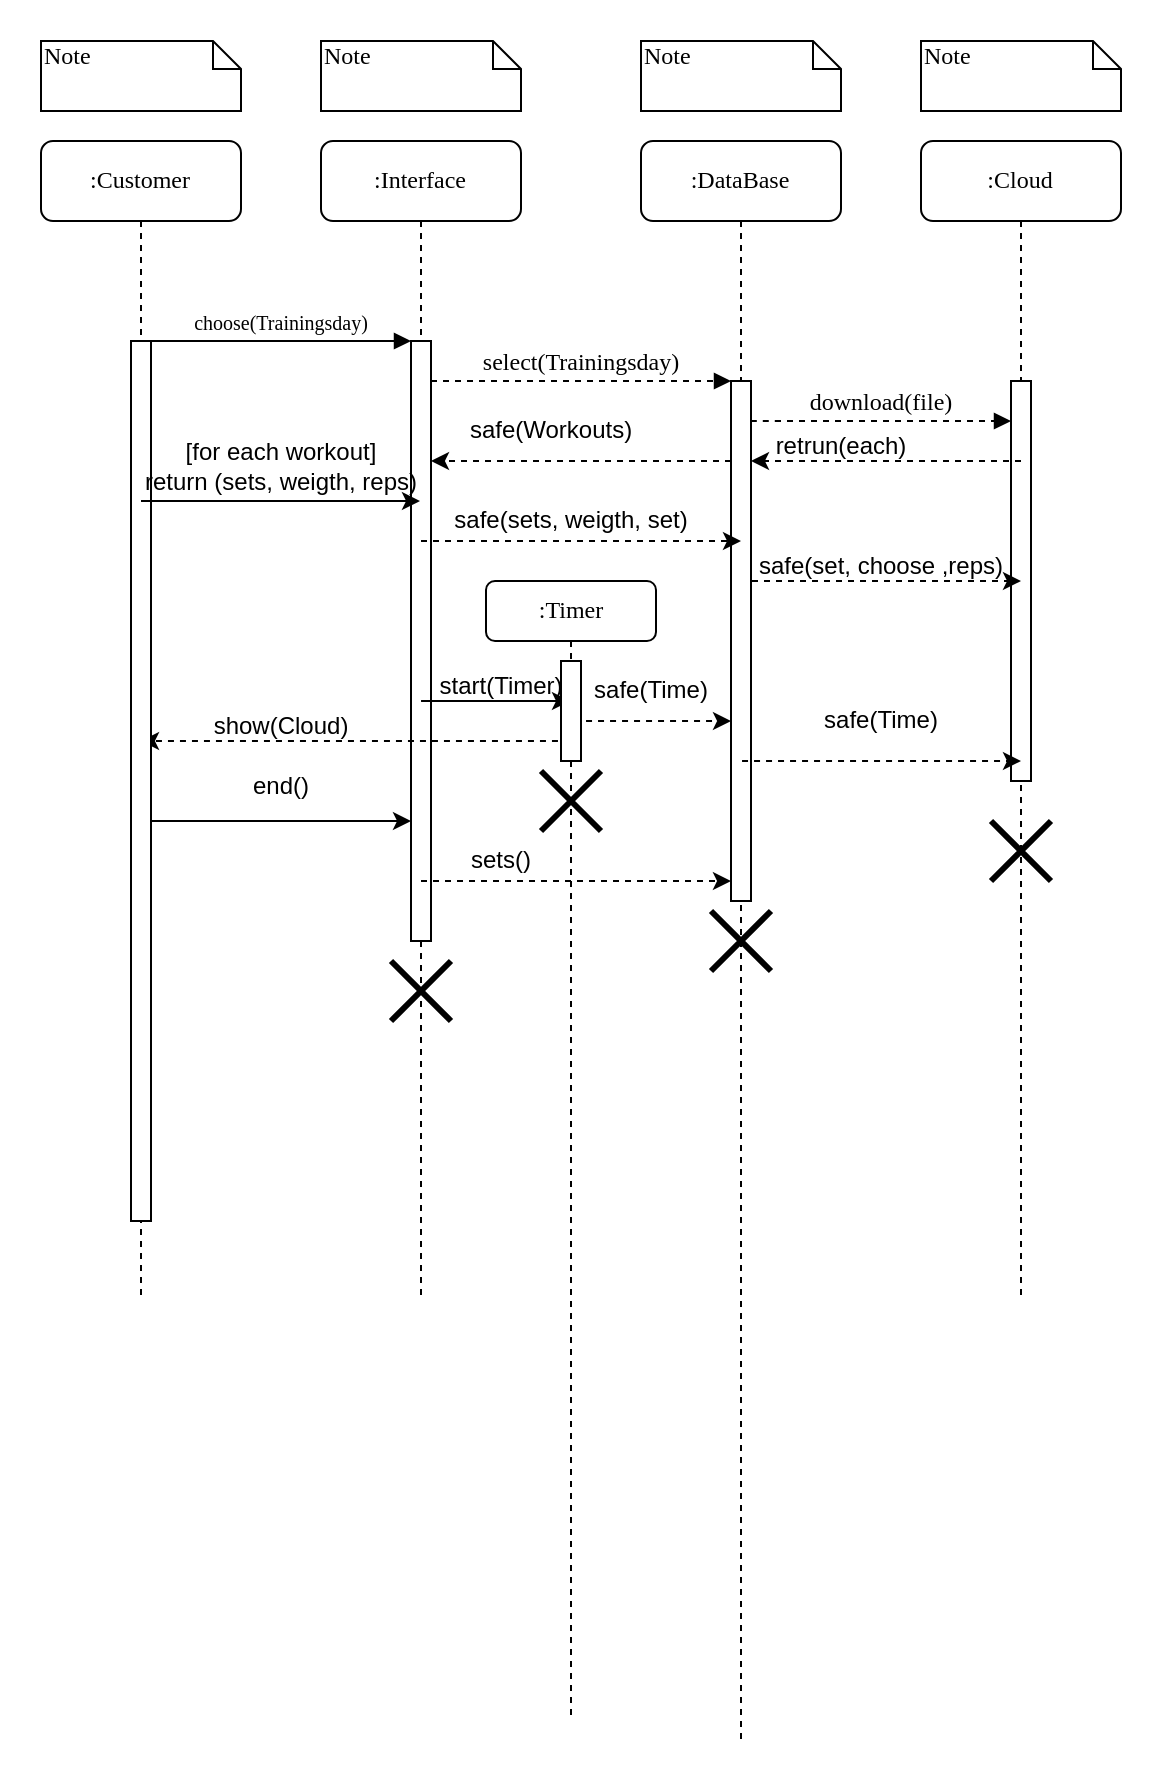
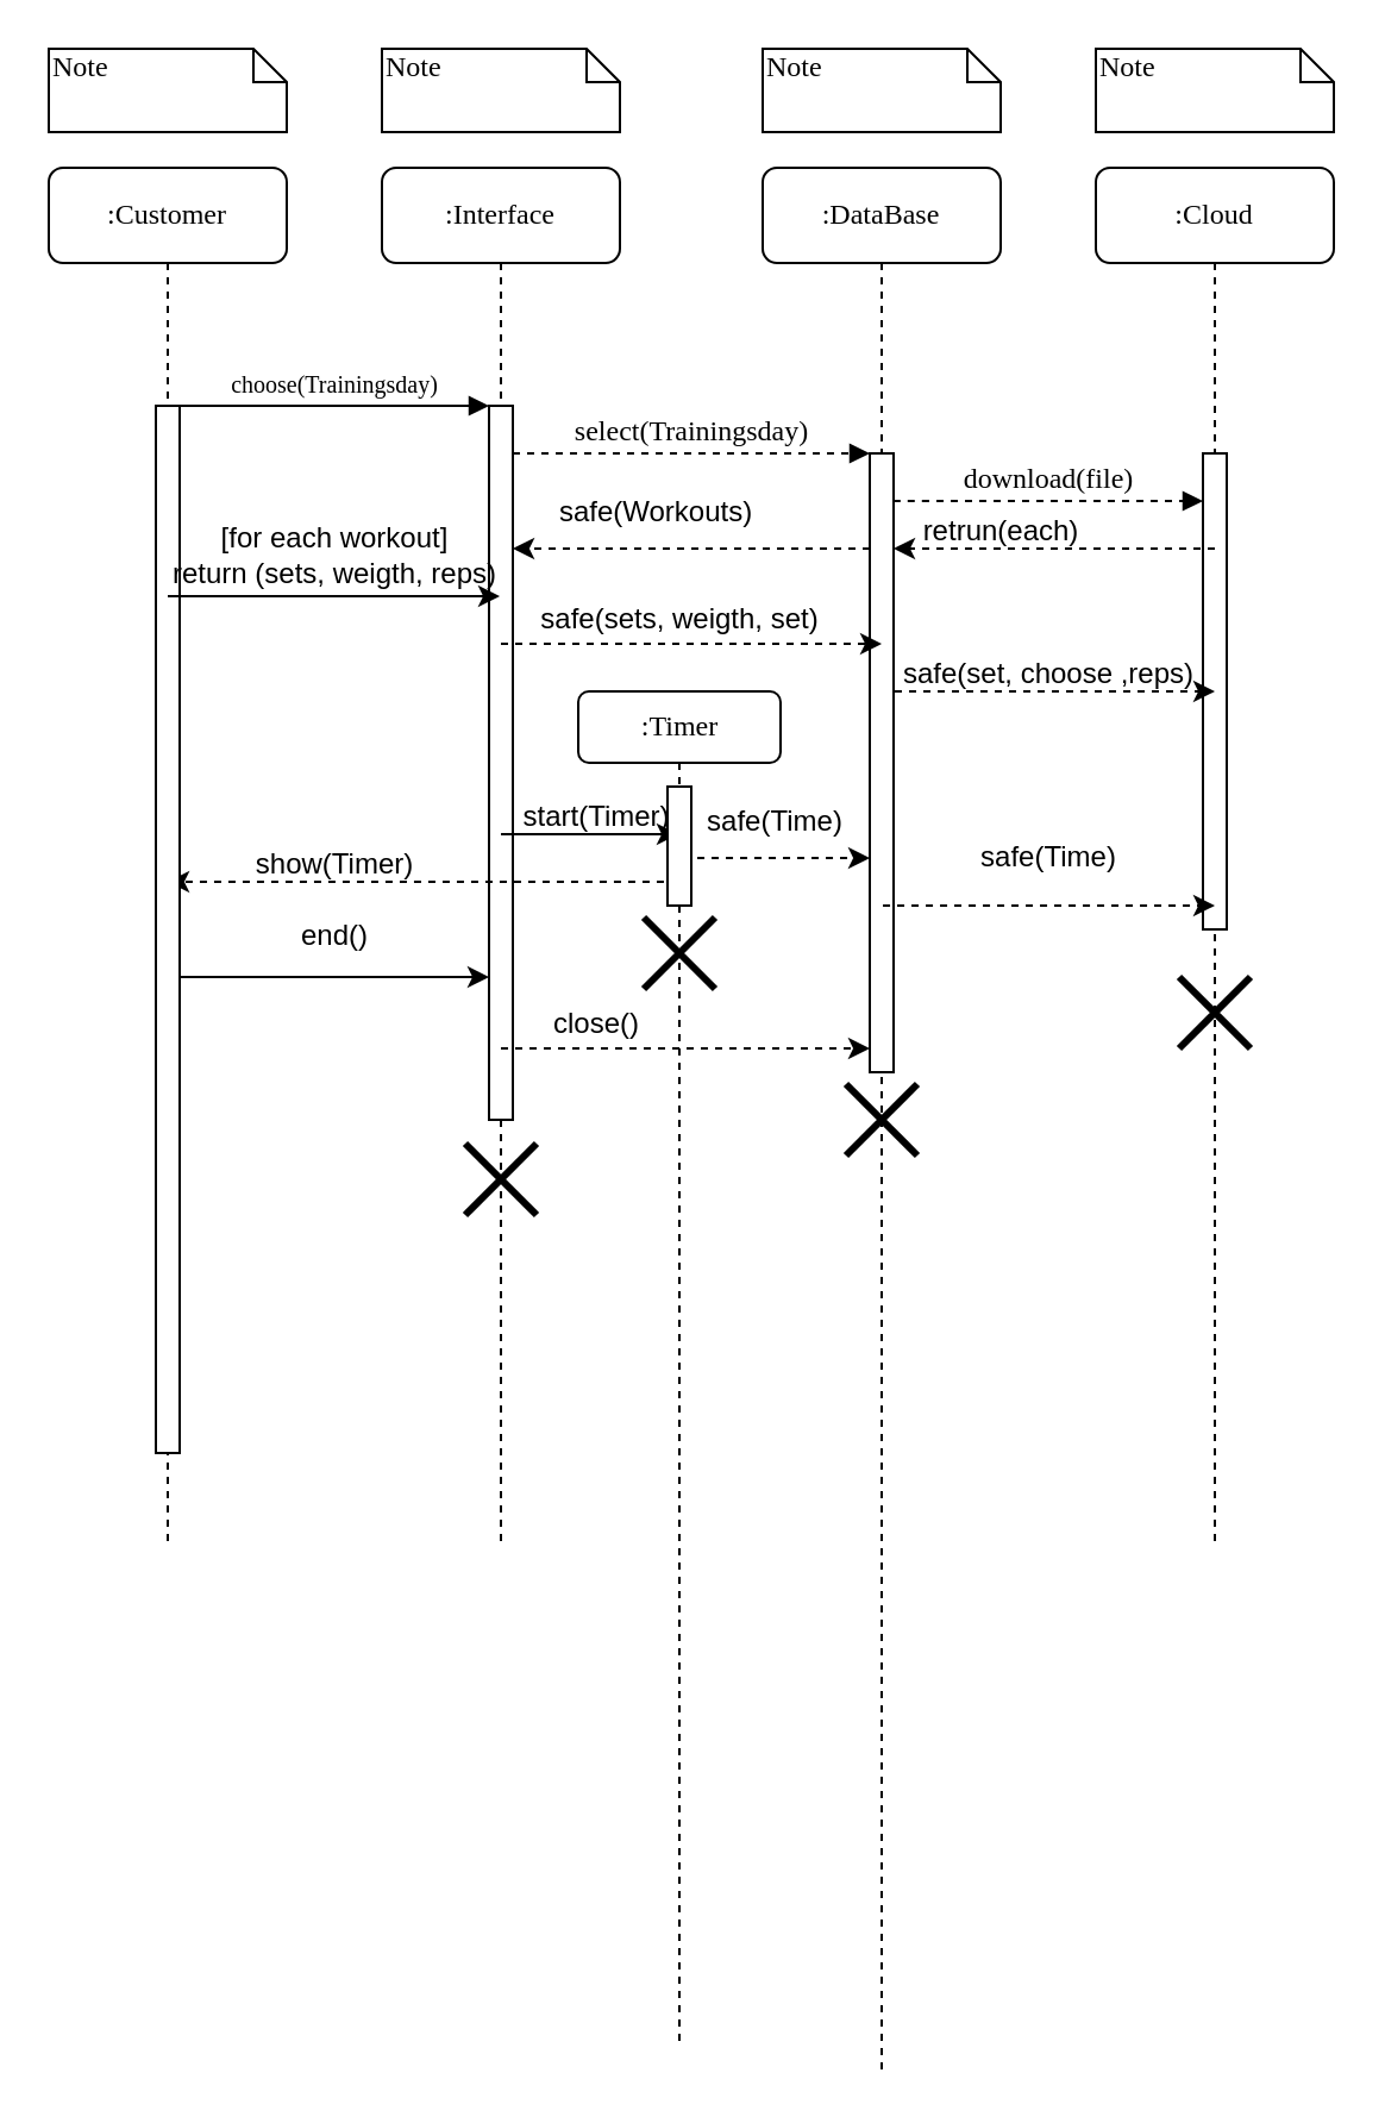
  <mxCell id="0" />
  <mxCell id="1" parent="0" />
  <mxCell id="2" value=":Interface" style="shape=umlLifeline;perimeter=lifelinePerimeter;whiteSpace=wrap;html=1;container=1;collapsible=0;recursiveResize=0;outlineConnect=0;rounded=1;shadow=0;comic=0;labelBackgroundColor=none;strokeWidth=1;fontFamily=Verdana;fontSize=12;align=center;" parent="1" vertex="1"><mxGeometry x="160" y="70" width="100" height="580" as="geometry" /></mxCell>
  <mxCell id="3" value="" style="html=1;points=[];perimeter=orthogonalPerimeter;rounded=0;shadow=0;comic=0;labelBackgroundColor=none;strokeWidth=1;fontFamily=Verdana;fontSize=12;align=center;" parent="2" vertex="1"><mxGeometry x="45" y="100" width="10" height="300" as="geometry" /></mxCell>
  <mxCell id="4" value="" style="endArrow=classic;html=1;rounded=0;dashed=1;" edge="1" parent="2"><mxGeometry width="50" height="50" relative="1" as="geometry"><mxPoint x="124.48" y="300" as="sourcePoint" /><mxPoint x="-89.996" y="300" as="targetPoint" /></mxGeometry></mxCell>
  <mxCell id="5" value="" style="endArrow=classic;html=1;rounded=0;" edge="1" parent="2"><mxGeometry width="50" height="50" relative="1" as="geometry"><mxPoint x="-94.476" y="340.0" as="sourcePoint" /><mxPoint x="45" y="340.0" as="targetPoint" /></mxGeometry></mxCell>
  <mxCell id="6" value="" style="shape=umlDestroy;whiteSpace=wrap;html=1;strokeWidth=3;targetShapes=umlLifeline;" vertex="1" parent="2"><mxGeometry x="35" y="410" width="30" height="30" as="geometry" /></mxCell>
  <mxCell id="7" value=":DataBase" style="shape=umlLifeline;perimeter=lifelinePerimeter;whiteSpace=wrap;html=1;container=1;collapsible=0;recursiveResize=0;outlineConnect=0;rounded=1;shadow=0;comic=0;labelBackgroundColor=none;strokeWidth=1;fontFamily=Verdana;fontSize=12;align=center;" parent="1" vertex="1"><mxGeometry x="320" y="70" width="100" height="800" as="geometry" /></mxCell>
  <mxCell id="8" value="" style="html=1;points=[];perimeter=orthogonalPerimeter;rounded=0;shadow=0;comic=0;labelBackgroundColor=none;strokeWidth=1;fontFamily=Verdana;fontSize=12;align=center;" parent="7" vertex="1"><mxGeometry x="45" y="120" width="10" height="260" as="geometry" /></mxCell>
  <mxCell id="9" value="" style="endArrow=classic;html=1;rounded=0;dashed=1;" edge="1" parent="7"><mxGeometry width="50" height="50" relative="1" as="geometry"><mxPoint x="-110" y="200" as="sourcePoint" /><mxPoint x="50" y="200" as="targetPoint" /></mxGeometry></mxCell>
  <mxCell id="10" value="safe(sets, weigth, set)" style="text;html=1;align=center;verticalAlign=middle;resizable=0;points=[];autosize=1;strokeColor=none;fillColor=none;" vertex="1" parent="7"><mxGeometry x="-110" y="175" width="150" height="30" as="geometry" /></mxCell>
  <mxCell id="11" value="" style="endArrow=classic;html=1;rounded=0;" edge="1" parent="7" target="37"><mxGeometry width="50" height="50" relative="1" as="geometry"><mxPoint x="-109.976" y="280" as="sourcePoint" /><mxPoint x="40" y="280" as="targetPoint" /></mxGeometry></mxCell>
  <mxCell id="12" value="" style="endArrow=classic;html=1;rounded=0;dashed=1;" edge="1" parent="7"><mxGeometry width="50" height="50" relative="1" as="geometry"><mxPoint x="-39.476" y="290" as="sourcePoint" /><mxPoint x="45" y="290" as="targetPoint" /></mxGeometry></mxCell>
  <mxCell id="13" value="safe(Time)" style="text;html=1;align=center;verticalAlign=middle;resizable=0;points=[];autosize=1;strokeColor=none;fillColor=none;" vertex="1" parent="7"><mxGeometry x="-35" y="260" width="80" height="30" as="geometry" /></mxCell>
  <mxCell id="14" value="" style="endArrow=classic;html=1;rounded=0;dashed=1;" edge="1" parent="7"><mxGeometry width="50" height="50" relative="1" as="geometry"><mxPoint x="-109.996" y="370.0" as="sourcePoint" /><mxPoint x="44.98" y="370.0" as="targetPoint" /></mxGeometry></mxCell>
  <mxCell id="15" value="" style="shape=umlDestroy;whiteSpace=wrap;html=1;strokeWidth=3;targetShapes=umlLifeline;" vertex="1" parent="7"><mxGeometry x="35" y="385" width="30" height="30" as="geometry" /></mxCell>
  <mxCell id="16" value=":Cloud" style="shape=umlLifeline;perimeter=lifelinePerimeter;whiteSpace=wrap;html=1;container=1;collapsible=0;recursiveResize=0;outlineConnect=0;rounded=1;shadow=0;comic=0;labelBackgroundColor=none;strokeWidth=1;fontFamily=Verdana;fontSize=12;align=center;" parent="1" vertex="1"><mxGeometry x="460" y="70" width="100" height="580" as="geometry" /></mxCell>
  <mxCell id="17" value="" style="html=1;points=[];perimeter=orthogonalPerimeter;rounded=0;shadow=0;comic=0;labelBackgroundColor=none;strokeWidth=1;fontFamily=Verdana;fontSize=12;align=center;" parent="16" vertex="1"><mxGeometry x="45" y="120" width="10" height="200" as="geometry" /></mxCell>
  <mxCell id="18" value="" style="endArrow=classic;html=1;rounded=0;dashed=1;" edge="1" parent="16"><mxGeometry width="50" height="50" relative="1" as="geometry"><mxPoint x="50" y="160" as="sourcePoint" /><mxPoint x="-85" y="160.0" as="targetPoint" /></mxGeometry></mxCell>
  <mxCell id="19" value="safe(set, choose ,reps)" style="text;html=1;align=center;verticalAlign=middle;resizable=0;points=[];autosize=1;strokeColor=none;fillColor=none;" vertex="1" parent="16"><mxGeometry x="-90" y="198" width="140" height="30" as="geometry" /></mxCell>
  <mxCell id="20" value="" style="endArrow=classic;html=1;rounded=0;dashed=1;" edge="1" parent="16"><mxGeometry width="50" height="50" relative="1" as="geometry"><mxPoint x="-89.476" y="310" as="sourcePoint" /><mxPoint x="50" y="310" as="targetPoint" /></mxGeometry></mxCell>
  <mxCell id="21" value="" style="shape=umlDestroy;whiteSpace=wrap;html=1;strokeWidth=3;targetShapes=umlLifeline;" vertex="1" parent="16"><mxGeometry x="35" y="340" width="30" height="30" as="geometry" /></mxCell>
  <mxCell id="22" value=":Customer" style="shape=umlLifeline;perimeter=lifelinePerimeter;whiteSpace=wrap;html=1;container=1;collapsible=0;recursiveResize=0;outlineConnect=0;rounded=1;shadow=0;comic=0;labelBackgroundColor=none;strokeWidth=1;fontFamily=Verdana;fontSize=12;align=center;" parent="1" vertex="1"><mxGeometry x="20" y="70" width="100" height="580" as="geometry" /></mxCell>
  <mxCell id="23" value="" style="html=1;points=[];perimeter=orthogonalPerimeter;rounded=0;shadow=0;comic=0;labelBackgroundColor=none;strokeWidth=1;fontFamily=Verdana;fontSize=12;align=center;" parent="22" vertex="1"><mxGeometry x="45" y="100" width="10" height="440" as="geometry" /></mxCell>
  <mxCell id="24" value="download(file)" style="html=1;verticalAlign=bottom;endArrow=block;labelBackgroundColor=none;fontFamily=Verdana;fontSize=12;edgeStyle=elbowEdgeStyle;elbow=vertical;dashed=1;" parent="1" source="8" target="17" edge="1"><mxGeometry relative="1" as="geometry"><mxPoint x="430" y="210" as="sourcePoint" /><Array as="points"><mxPoint x="380" y="210" /></Array></mxGeometry></mxCell>
  <mxCell id="25" value="&lt;font style=&quot;font-size: 10px;&quot;&gt;choose(Trainingsday)&lt;/font&gt;" style="html=1;verticalAlign=bottom;endArrow=block;entryX=0;entryY=0;labelBackgroundColor=none;fontFamily=Verdana;fontSize=12;edgeStyle=elbowEdgeStyle;elbow=vertical;" parent="1" source="23" target="3" edge="1"><mxGeometry relative="1" as="geometry"><mxPoint x="140" y="180" as="sourcePoint" /></mxGeometry></mxCell>
  <mxCell id="26" value="select(Trainingsday)" style="html=1;verticalAlign=bottom;endArrow=block;entryX=0;entryY=0;labelBackgroundColor=none;fontFamily=Verdana;fontSize=12;edgeStyle=elbowEdgeStyle;elbow=vertical;dashed=1;" parent="1" source="3" target="8" edge="1"><mxGeometry relative="1" as="geometry"><mxPoint x="290" y="190" as="sourcePoint" /></mxGeometry></mxCell>
  <mxCell id="27" value="Note" style="shape=note;whiteSpace=wrap;html=1;size=14;verticalAlign=top;align=left;spacingTop=-6;rounded=0;shadow=0;comic=0;labelBackgroundColor=none;strokeWidth=1;fontFamily=Verdana;fontSize=12" parent="1" vertex="1"><mxGeometry x="20" y="20" width="100" height="35" as="geometry" /></mxCell>
  <mxCell id="28" value="Note" style="shape=note;whiteSpace=wrap;html=1;size=14;verticalAlign=top;align=left;spacingTop=-6;rounded=0;shadow=0;comic=0;labelBackgroundColor=none;strokeWidth=1;fontFamily=Verdana;fontSize=12" parent="1" vertex="1"><mxGeometry x="160" y="20" width="100" height="35" as="geometry" /></mxCell>
  <mxCell id="29" value="Note" style="shape=note;whiteSpace=wrap;html=1;size=14;verticalAlign=top;align=left;spacingTop=-6;rounded=0;shadow=0;comic=0;labelBackgroundColor=none;strokeWidth=1;fontFamily=Verdana;fontSize=12" parent="1" vertex="1"><mxGeometry x="320" y="20" width="100" height="35" as="geometry" /></mxCell>
  <mxCell id="30" value="Note" style="shape=note;whiteSpace=wrap;html=1;size=14;verticalAlign=top;align=left;spacingTop=-6;rounded=0;shadow=0;comic=0;labelBackgroundColor=none;strokeWidth=1;fontFamily=Verdana;fontSize=12" parent="1" vertex="1"><mxGeometry x="460" y="20" width="100" height="35" as="geometry" /></mxCell>
  <mxCell id="31" value="" style="endArrow=classic;html=1;rounded=0;dashed=1;" edge="1" parent="1"><mxGeometry width="50" height="50" relative="1" as="geometry"><mxPoint x="365" y="230" as="sourcePoint" /><mxPoint x="215" y="230" as="targetPoint" /></mxGeometry></mxCell>
  <mxCell id="32" value="safe(Workouts)" style="text;html=1;align=center;verticalAlign=middle;resizable=0;points=[];autosize=1;strokeColor=none;fillColor=none;" vertex="1" parent="1"><mxGeometry x="220" y="200" width="110" height="30" as="geometry" /></mxCell>
  <mxCell id="33" value="retrun(each)" style="text;html=1;align=center;verticalAlign=middle;resizable=0;points=[];autosize=1;strokeColor=none;fillColor=none;" vertex="1" parent="1"><mxGeometry x="380" y="208" width="80" height="30" as="geometry" /></mxCell>
  <mxCell id="34" value="" style="endArrow=classic;html=1;rounded=0;" edge="1" parent="1" target="2"><mxGeometry width="50" height="50" relative="1" as="geometry"><mxPoint x="70" y="250" as="sourcePoint" /><mxPoint x="279.98" y="250" as="targetPoint" /></mxGeometry></mxCell>
  <mxCell id="35" value="[for each workout]&lt;br&gt;return (sets, weigth, reps)" style="text;html=1;align=center;verticalAlign=middle;resizable=0;points=[];autosize=1;strokeColor=none;fillColor=none;" vertex="1" parent="1"><mxGeometry x="70" y="213" width="140" height="40" as="geometry" /></mxCell>
  <mxCell id="36" value="" style="endArrow=classic;html=1;rounded=0;dashed=1;" edge="1" parent="1"><mxGeometry width="50" height="50" relative="1" as="geometry"><mxPoint x="375.5" y="290" as="sourcePoint" /><mxPoint x="510" y="290" as="targetPoint" /></mxGeometry></mxCell>
  <mxCell id="37" value=":Timer" style="shape=umlLifeline;perimeter=lifelinePerimeter;whiteSpace=wrap;html=1;container=1;collapsible=0;recursiveResize=0;outlineConnect=0;rounded=1;shadow=0;comic=0;labelBackgroundColor=none;strokeWidth=1;fontFamily=Verdana;fontSize=12;align=center;size=30;" vertex="1" parent="1"><mxGeometry x="242.5" y="290" width="85" height="570" as="geometry" /></mxCell>
  <mxCell id="38" value="" style="html=1;points=[];perimeter=orthogonalPerimeter;rounded=0;shadow=0;comic=0;labelBackgroundColor=none;strokeWidth=1;fontFamily=Verdana;fontSize=12;align=center;" vertex="1" parent="37"><mxGeometry x="37.5" y="40" width="10" height="50" as="geometry" /></mxCell>
- <mxCell id="39" value="sets()" style="text;html=1;align=center;verticalAlign=middle;resizable=0;points=[];autosize=1;strokeColor=none;fillColor=none;" vertex="1" parent="37"><mxGeometry x="-22.5" y="125" width="60" height="30" as="geometry" /></mxCell>
+ <mxCell id="39" value="close()" style="text;html=1;align=center;verticalAlign=middle;resizable=0;points=[];autosize=1;strokeColor=none;fillColor=none;" vertex="1" parent="37"><mxGeometry x="-22.5" y="125" width="60" height="30" as="geometry" /></mxCell>
  <mxCell id="40" value="" style="shape=umlDestroy;whiteSpace=wrap;html=1;strokeWidth=3;targetShapes=umlLifeline;" vertex="1" parent="37"><mxGeometry x="27.5" y="95" width="30" height="30" as="geometry" /></mxCell>
  <mxCell id="41" value="start(Timer)" style="text;html=1;align=center;verticalAlign=middle;resizable=0;points=[];autosize=1;strokeColor=none;fillColor=none;" vertex="1" parent="1"><mxGeometry x="205" y="328" width="90" height="30" as="geometry" /></mxCell>
- <mxCell id="42" value="show(Cloud)" style="text;html=1;align=center;verticalAlign=middle;resizable=0;points=[];autosize=1;strokeColor=none;fillColor=none;" vertex="1" parent="1"><mxGeometry x="95" y="348" width="90" height="30" as="geometry" /></mxCell>
+ <mxCell id="42" value="show(Timer)" style="text;html=1;align=center;verticalAlign=middle;resizable=0;points=[];autosize=1;strokeColor=none;fillColor=none;" vertex="1" parent="1"><mxGeometry x="95" y="348" width="90" height="30" as="geometry" /></mxCell>
  <mxCell id="43" value="safe(Time)" style="text;html=1;align=center;verticalAlign=middle;resizable=0;points=[];autosize=1;strokeColor=none;fillColor=none;" vertex="1" parent="1"><mxGeometry x="400" y="345" width="80" height="30" as="geometry" /></mxCell>
  <mxCell id="44" value="end()" style="text;html=1;align=center;verticalAlign=middle;resizable=0;points=[];autosize=1;strokeColor=none;fillColor=none;" vertex="1" parent="1"><mxGeometry x="115" y="378" width="50" height="30" as="geometry" /></mxCell>
